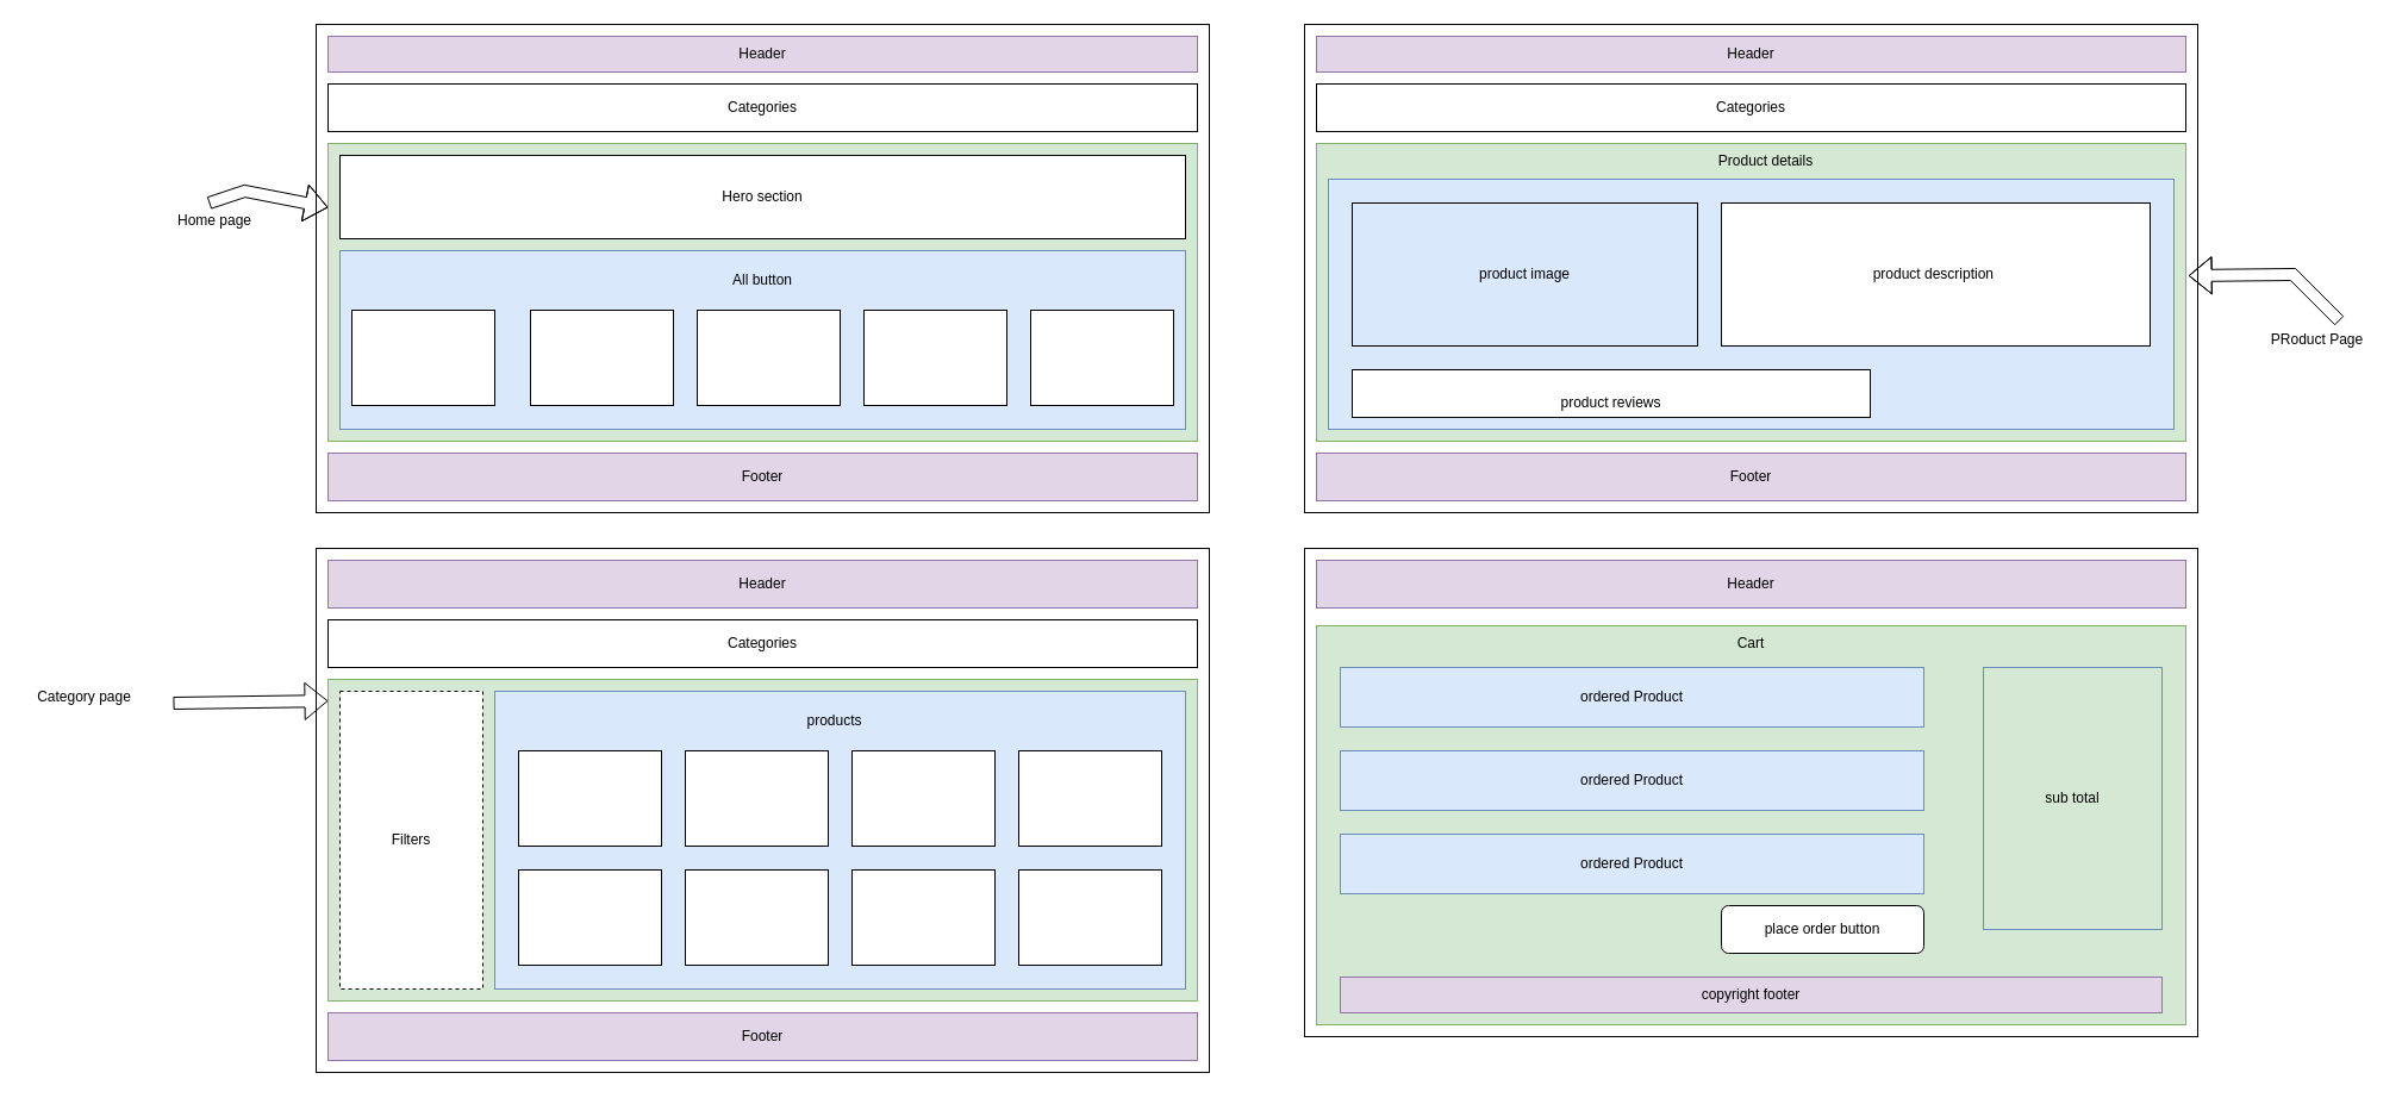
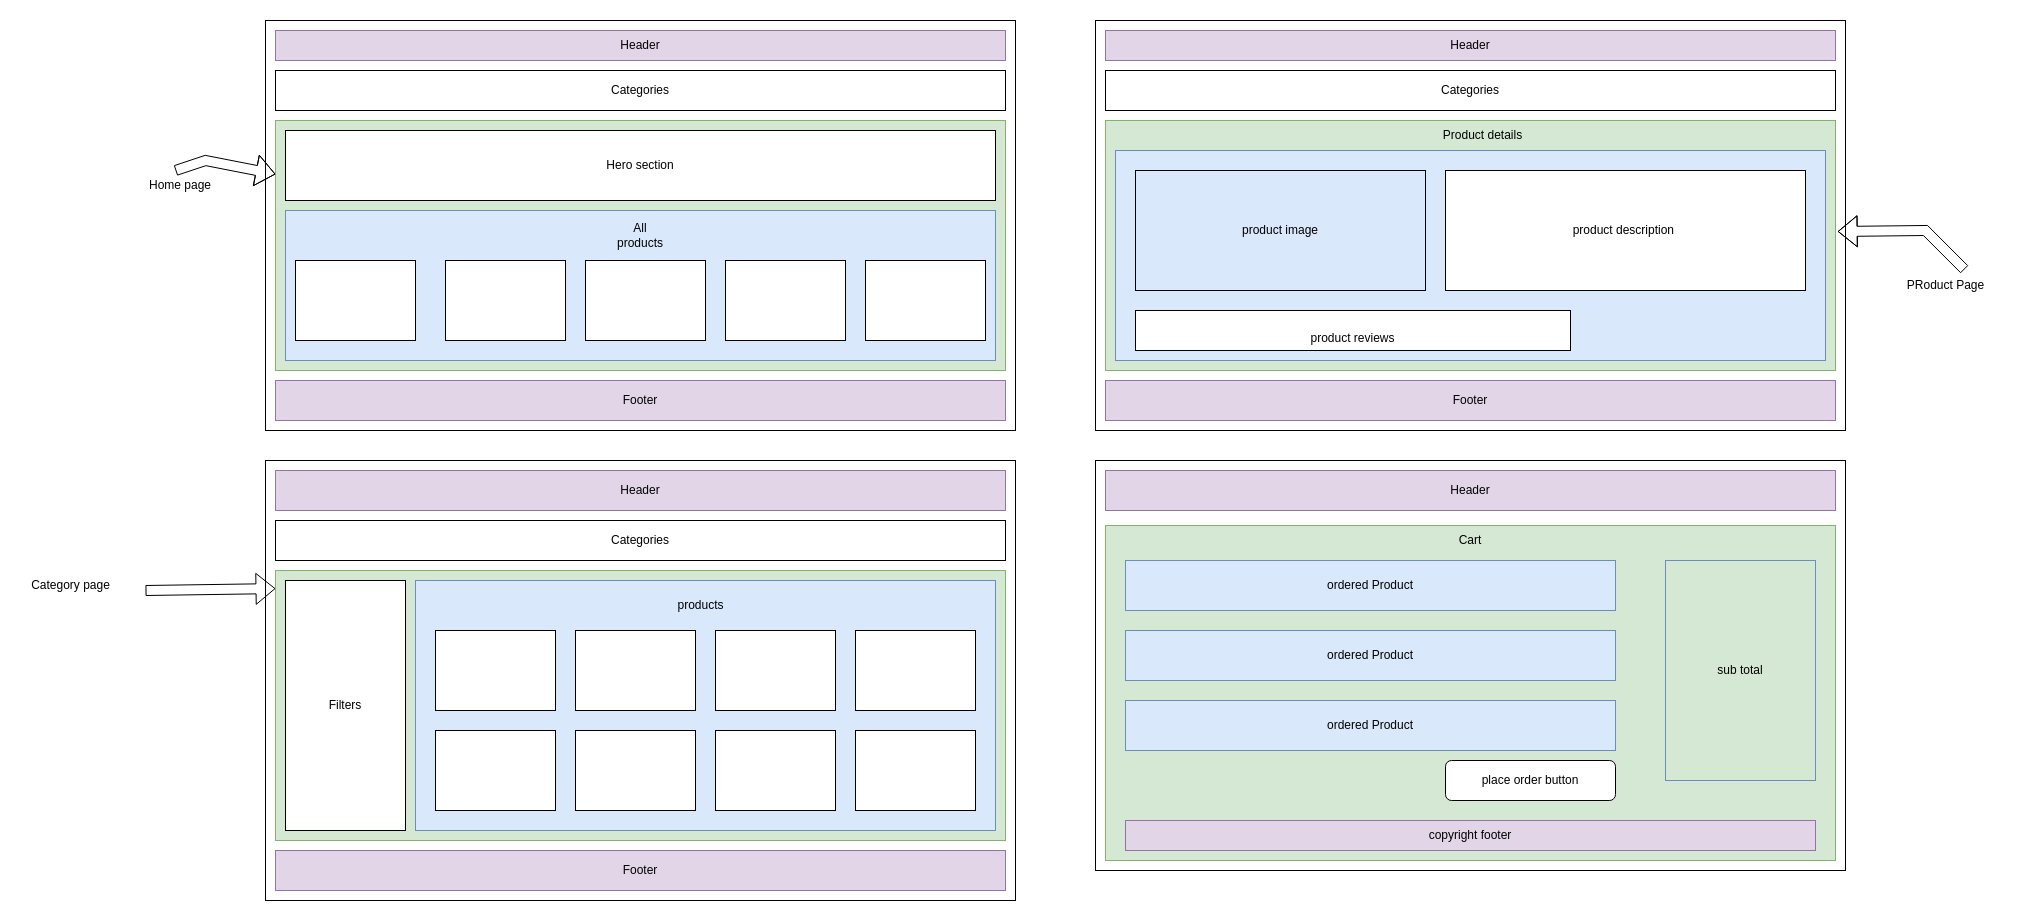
  <mxCell id="0" />
  <mxCell id="1" parent="0" />
  <mxCell id="2" value="" style="rounded=0;whiteSpace=wrap;html=1;" vertex="1" parent="1"><mxGeometry x="265" y="20" width="750" height="410" as="geometry" /></mxCell>
  <mxCell id="3" value="Header" style="rounded=0;whiteSpace=wrap;html=1;fillColor=#e1d5e7;strokeColor=#9673a6;" vertex="1" parent="1"><mxGeometry x="275" y="30" width="730" height="30" as="geometry" /></mxCell>
  <mxCell id="4" value="" style="rounded=0;whiteSpace=wrap;html=1;fillColor=#d5e8d4;strokeColor=#82b366;" vertex="1" parent="1"><mxGeometry x="275" y="120" width="730" height="250" as="geometry" /></mxCell>
  <mxCell id="5" value="Home page" style="text;html=1;align=center;verticalAlign=middle;whiteSpace=wrap;rounded=0;" vertex="1" parent="1"><mxGeometry x="105" y="170" width="150" height="30" as="geometry" /></mxCell>
  <mxCell id="6" value="Hero section" style="rounded=0;whiteSpace=wrap;html=1;" vertex="1" parent="1"><mxGeometry x="285" y="130" width="710" height="70" as="geometry" /></mxCell>
  <mxCell id="7" value="Categories" style="rounded=0;whiteSpace=wrap;html=1;" vertex="1" parent="1"><mxGeometry x="275" y="70" width="730" height="40" as="geometry" /></mxCell>
  <mxCell id="8" value="" style="rounded=0;whiteSpace=wrap;html=1;fillColor=#dae8fc;strokeColor=#6c8ebf;" vertex="1" parent="1"><mxGeometry x="285" y="210" width="710" height="150" as="geometry" /></mxCell>
  <mxCell id="9" value="" style="rounded=0;whiteSpace=wrap;html=1;" vertex="1" parent="1"><mxGeometry x="295" y="260" width="120" height="80" as="geometry" /></mxCell>
  <mxCell id="10" value="" style="rounded=0;whiteSpace=wrap;html=1;" vertex="1" parent="1"><mxGeometry x="445" y="260" width="120" height="80" as="geometry" /></mxCell>
  <mxCell id="11" value="" style="rounded=0;whiteSpace=wrap;html=1;" vertex="1" parent="1"><mxGeometry x="725" y="260" width="120" height="80" as="geometry" /></mxCell>
  <mxCell id="12" value="" style="rounded=0;whiteSpace=wrap;html=1;" vertex="1" parent="1"><mxGeometry x="865" y="260" width="120" height="80" as="geometry" /></mxCell>
  <mxCell id="13" value="" style="rounded=0;whiteSpace=wrap;html=1;" vertex="1" parent="1"><mxGeometry x="585" y="260" width="120" height="80" as="geometry" /></mxCell>
- <mxCell id="14" value="All button" style="text;html=1;align=center;verticalAlign=middle;whiteSpace=wrap;rounded=0;" vertex="1" parent="1"><mxGeometry x="610" y="220" width="60" height="30" as="geometry" /></mxCell>
+ <mxCell id="14" value="All products" style="text;html=1;align=center;verticalAlign=middle;whiteSpace=wrap;rounded=0;" vertex="1" parent="1"><mxGeometry x="610" y="220" width="60" height="30" as="geometry" /></mxCell>
  <mxCell id="15" value="" style="shape=flexArrow;endArrow=classic;html=1;rounded=0;" edge="1" parent="1" target="4"><mxGeometry width="50" height="50" relative="1" as="geometry"><mxPoint x="175" y="170" as="sourcePoint" /><mxPoint x="245" y="140" as="targetPoint" /><Array as="points"><mxPoint x="205" y="160" /></Array></mxGeometry></mxCell>
  <mxCell id="16" value="Category page" style="text;html=1;align=center;verticalAlign=middle;resizable=0;points=[];autosize=1;strokeColor=none;fillColor=none;" vertex="1" parent="1"><mxGeometry x="20" y="570" width="100" height="30" as="geometry" /></mxCell>
  <mxCell id="17" value="" style="whiteSpace=wrap;html=1;" vertex="1" parent="1"><mxGeometry x="265" y="460" width="750" height="440" as="geometry" /></mxCell>
  <mxCell id="18" value="Header" style="whiteSpace=wrap;html=1;fillColor=#e1d5e7;strokeColor=#9673a6;" vertex="1" parent="1"><mxGeometry x="275" y="470" width="730" height="40" as="geometry" /></mxCell>
  <mxCell id="19" value="Categories" style="whiteSpace=wrap;html=1;" vertex="1" parent="1"><mxGeometry x="275" y="520" width="730" height="40" as="geometry" /></mxCell>
  <mxCell id="20" value="" style="whiteSpace=wrap;html=1;fillColor=#d5e8d4;strokeColor=#82b366;" vertex="1" parent="1"><mxGeometry x="275" y="570" width="730" height="270" as="geometry" /></mxCell>
  <mxCell id="21" value="" style="shape=flexArrow;endArrow=classic;html=1;rounded=0;entryX=0;entryY=0.067;entryDx=0;entryDy=0;entryPerimeter=0;" edge="1" parent="1" target="20"><mxGeometry width="50" height="50" relative="1" as="geometry"><mxPoint x="145" y="590" as="sourcePoint" /><mxPoint x="205" y="570" as="targetPoint" /></mxGeometry></mxCell>
- <mxCell id="22" value="Filters" style="rounded=0;whiteSpace=wrap;html=1;dashed=1;" vertex="1" parent="1"><mxGeometry x="285" y="580" width="120" height="250" as="geometry" /></mxCell>
+ <mxCell id="22" value="Filters" style="rounded=0;whiteSpace=wrap;html=1;" vertex="1" parent="1"><mxGeometry x="285" y="580" width="120" height="250" as="geometry" /></mxCell>
  <mxCell id="23" value="&lt;div&gt;Footer&lt;/div&gt;" style="whiteSpace=wrap;html=1;fillColor=#e1d5e7;strokeColor=#9673a6;" vertex="1" parent="1"><mxGeometry x="275" y="380" width="730" height="40" as="geometry" /></mxCell>
  <mxCell id="24" value="Footer" style="whiteSpace=wrap;html=1;fillColor=#e1d5e7;strokeColor=#9673a6;" vertex="1" parent="1"><mxGeometry x="275" y="850" width="730" height="40" as="geometry" /></mxCell>
  <mxCell id="25" value="" style="whiteSpace=wrap;html=1;fillColor=#dae8fc;strokeColor=#6c8ebf;" vertex="1" parent="1"><mxGeometry x="415" y="580" width="580" height="250" as="geometry" /></mxCell>
  <mxCell id="26" value="products" style="text;html=1;align=center;verticalAlign=middle;resizable=0;points=[];autosize=1;strokeColor=none;fillColor=none;" vertex="1" parent="1"><mxGeometry x="665" y="590" width="70" height="30" as="geometry" /></mxCell>
  <mxCell id="27" value="" style="rounded=0;whiteSpace=wrap;html=1;" vertex="1" parent="1"><mxGeometry x="435" y="630" width="120" height="80" as="geometry" /></mxCell>
  <mxCell id="28" value="" style="rounded=0;whiteSpace=wrap;html=1;" vertex="1" parent="1"><mxGeometry x="575" y="630" width="120" height="80" as="geometry" /></mxCell>
  <mxCell id="29" value="" style="rounded=0;whiteSpace=wrap;html=1;" vertex="1" parent="1"><mxGeometry x="855" y="630" width="120" height="80" as="geometry" /></mxCell>
  <mxCell id="30" value="" style="rounded=0;whiteSpace=wrap;html=1;" vertex="1" parent="1"><mxGeometry x="715" y="630" width="120" height="80" as="geometry" /></mxCell>
  <mxCell id="31" value="" style="rounded=0;whiteSpace=wrap;html=1;" vertex="1" parent="1"><mxGeometry x="435" y="730" width="120" height="80" as="geometry" /></mxCell>
  <mxCell id="32" value="" style="rounded=0;whiteSpace=wrap;html=1;" vertex="1" parent="1"><mxGeometry x="575" y="730" width="120" height="80" as="geometry" /></mxCell>
  <mxCell id="33" value="" style="rounded=0;whiteSpace=wrap;html=1;" vertex="1" parent="1"><mxGeometry x="715" y="730" width="120" height="80" as="geometry" /></mxCell>
  <mxCell id="34" value="" style="rounded=0;whiteSpace=wrap;html=1;" vertex="1" parent="1"><mxGeometry x="855" y="730" width="120" height="80" as="geometry" /></mxCell>
  <mxCell id="35" value="PRoduct Page" style="text;html=1;align=center;verticalAlign=middle;resizable=0;points=[];autosize=1;strokeColor=none;fillColor=none;" vertex="1" parent="1"><mxGeometry x="1895" y="270" width="100" height="30" as="geometry" /></mxCell>
  <mxCell id="36" value="" style="whiteSpace=wrap;html=1;" vertex="1" parent="1"><mxGeometry x="1095" y="20" width="750" height="410" as="geometry" /></mxCell>
  <mxCell id="37" value="Header" style="rounded=0;whiteSpace=wrap;html=1;fillColor=#e1d5e7;strokeColor=#9673a6;" vertex="1" parent="1"><mxGeometry x="1105" y="30" width="730" height="30" as="geometry" /></mxCell>
  <mxCell id="38" value="Categories" style="rounded=0;whiteSpace=wrap;html=1;" vertex="1" parent="1"><mxGeometry x="1105" y="70" width="730" height="40" as="geometry" /></mxCell>
  <mxCell id="39" value="" style="rounded=0;whiteSpace=wrap;html=1;fillColor=#d5e8d4;strokeColor=#82b366;" vertex="1" parent="1"><mxGeometry x="1105" y="120" width="730" height="250" as="geometry" /></mxCell>
  <mxCell id="40" value="&lt;div&gt;Footer&lt;/div&gt;" style="whiteSpace=wrap;html=1;fillColor=#e1d5e7;strokeColor=#9673a6;" vertex="1" parent="1"><mxGeometry x="1105" y="380" width="730" height="40" as="geometry" /></mxCell>
  <mxCell id="41" value="Product details" style="text;html=1;align=center;verticalAlign=middle;whiteSpace=wrap;rounded=0;" vertex="1" parent="1"><mxGeometry x="1415" y="120" width="135" height="30" as="geometry" /></mxCell>
  <mxCell id="42" value="" style="rounded=0;whiteSpace=wrap;html=1;fillColor=#dae8fc;strokeColor=#6c8ebf;" vertex="1" parent="1"><mxGeometry x="1115" y="150" width="710" height="210" as="geometry" /></mxCell>
  <mxCell id="43" value="" style="shape=flexArrow;endArrow=classic;html=1;rounded=0;exitX=0.69;exitY=-0.033;exitDx=0;exitDy=0;exitPerimeter=0;entryX=1.003;entryY=0.444;entryDx=0;entryDy=0;entryPerimeter=0;" edge="1" parent="1" source="35" target="39"><mxGeometry width="50" height="50" relative="1" as="geometry"><mxPoint x="1915" y="250" as="sourcePoint" /><mxPoint x="1965" y="200" as="targetPoint" /><Array as="points"><mxPoint x="1925" y="230" /></Array></mxGeometry></mxCell>
  <mxCell id="44" value="product image" style="rounded=0;whiteSpace=wrap;html=1;fillColor=#dae8fc;" vertex="1" parent="1"><mxGeometry x="1135" y="170" width="290" height="120" as="geometry" /></mxCell>
  <mxCell id="45" value="product description&amp;nbsp;" style="rounded=0;whiteSpace=wrap;html=1;" vertex="1" parent="1"><mxGeometry x="1445" y="170" width="360" height="120" as="geometry" /></mxCell>
  <mxCell id="46" value="&lt;div&gt;&lt;br&gt;&lt;/div&gt;&lt;div&gt;product reviews&lt;/div&gt;" style="rounded=0;whiteSpace=wrap;html=1;" vertex="1" parent="1"><mxGeometry x="1135" y="310" width="435" height="40" as="geometry" /></mxCell>
  <mxCell id="47" value="" style="whiteSpace=wrap;html=1;" vertex="1" parent="1"><mxGeometry x="1095" y="460" width="750" height="410" as="geometry" /></mxCell>
  <mxCell id="48" value="Header" style="rounded=0;whiteSpace=wrap;html=1;fillColor=#e1d5e7;strokeColor=#9673a6;" vertex="1" parent="1"><mxGeometry x="1105" y="470" width="730" height="40" as="geometry" /></mxCell>
  <mxCell id="49" value="" style="whiteSpace=wrap;html=1;fillColor=#d5e8d4;strokeColor=#82b366;" vertex="1" parent="1"><mxGeometry x="1105" y="525" width="730" height="335" as="geometry" /></mxCell>
  <mxCell id="50" value="Cart" style="text;html=1;align=center;verticalAlign=middle;whiteSpace=wrap;rounded=0;" vertex="1" parent="1"><mxGeometry x="1410" y="525" width="120" height="30" as="geometry" /></mxCell>
  <mxCell id="51" value="ordered Product" style="rounded=0;whiteSpace=wrap;html=1;fillColor=#dae8fc;strokeColor=#6c8ebf;" vertex="1" parent="1"><mxGeometry x="1125" y="560" width="490" height="50" as="geometry" /></mxCell>
  <mxCell id="52" value="sub total" style="rounded=0;whiteSpace=wrap;html=1;fillColor=#d5e8d4;strokeColor=#6c8ebf;" vertex="1" parent="1"><mxGeometry x="1665" y="560" width="150" height="220" as="geometry" /></mxCell>
  <mxCell id="53" value="ordered Product" style="rounded=0;whiteSpace=wrap;html=1;fillColor=#dae8fc;strokeColor=#6c8ebf;" vertex="1" parent="1"><mxGeometry x="1125" y="630" width="490" height="50" as="geometry" /></mxCell>
  <mxCell id="54" value="ordered Product" style="rounded=0;whiteSpace=wrap;html=1;fillColor=#dae8fc;strokeColor=#6c8ebf;" vertex="1" parent="1"><mxGeometry x="1125" y="700" width="490" height="50" as="geometry" /></mxCell>
  <mxCell id="55" value="copyright footer" style="rounded=0;whiteSpace=wrap;html=1;fillColor=#e1d5e7;strokeColor=#9673a6;" vertex="1" parent="1"><mxGeometry x="1125" y="820" width="690" height="30" as="geometry" /></mxCell>
  <mxCell id="56" value="place order button" style="rounded=1;whiteSpace=wrap;html=1;" vertex="1" parent="1"><mxGeometry x="1445" y="760" width="170" height="40" as="geometry" /></mxCell>
